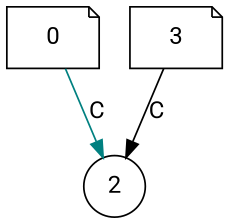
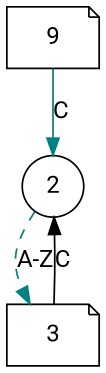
  digraph {
    fontname=Roboto
    node [fontname=Roboto shape=note]
    edge [color=teal fontname=Roboto style=solid]
    2 [shape=circle]
-   0
+   0 [label=9]
    3
+   2 -> 3 [label="A-Z" style=dashed]
    0 -> 2 [label=C]
    3 -> 2 [color=black label=C]
  }
